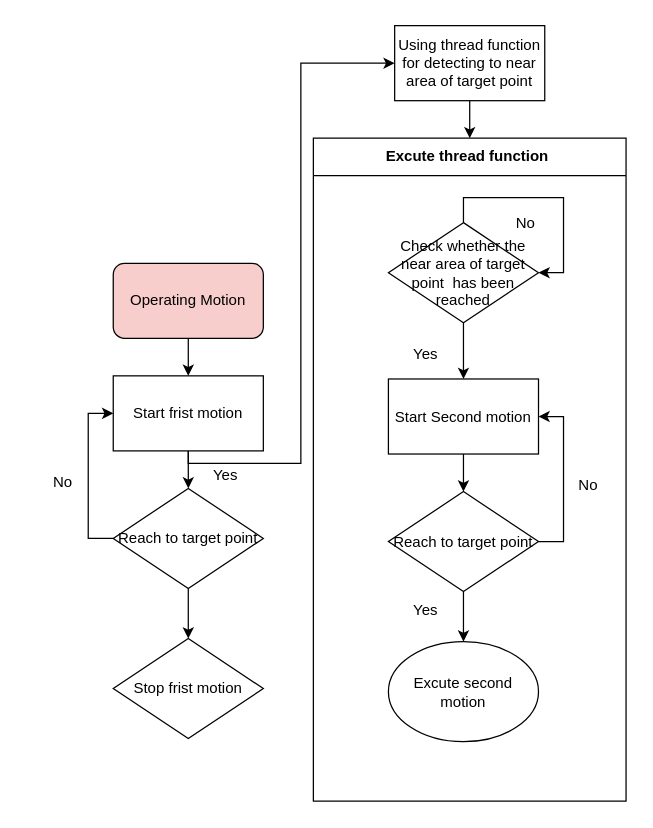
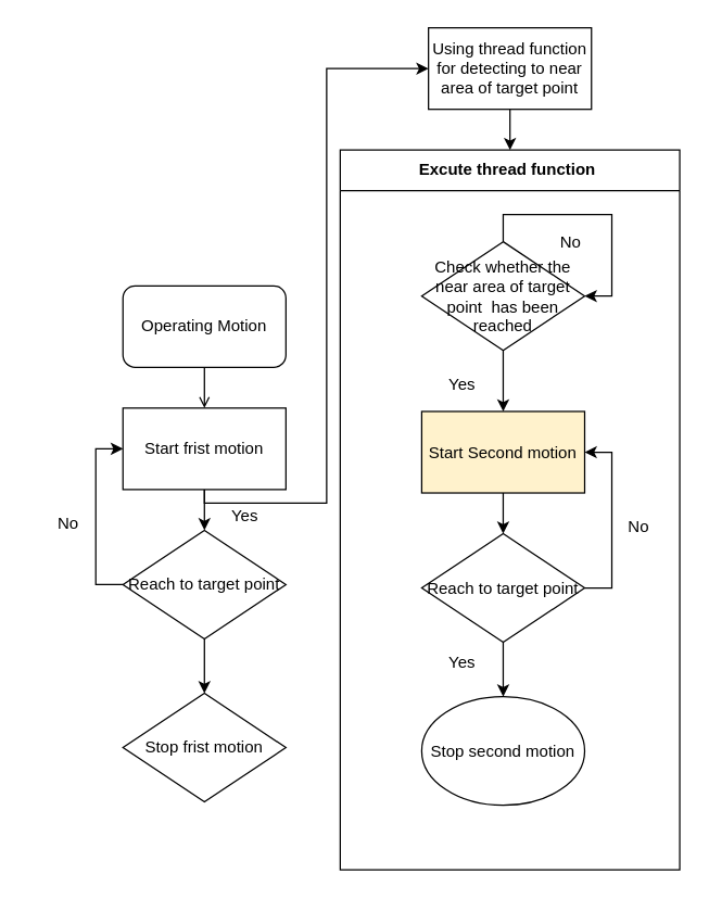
  <mxCell id="0" />
  <mxCell id="1" parent="0" />
  <mxCell id="2" value="" style="edgeStyle=orthogonalEdgeStyle;rounded=0;orthogonalLoop=1;jettySize=auto;html=1;" edge="1" parent="1" source="4" target="9"><mxGeometry relative="1" as="geometry" /></mxCell>
  <mxCell id="3" style="edgeStyle=orthogonalEdgeStyle;rounded=0;orthogonalLoop=1;jettySize=auto;html=1;entryX=0;entryY=0.5;entryDx=0;entryDy=0;" edge="1" parent="1" source="4" target="28"><mxGeometry relative="1" as="geometry"><mxPoint x="330" y="60" as="targetPoint" /><Array as="points"><mxPoint x="150" y="370" /><mxPoint x="240" y="370" /><mxPoint x="240" y="50" /></Array></mxGeometry></mxCell>
  <mxCell id="4" value="Start frist motion" style="rounded=0;whiteSpace=wrap;html=1;" vertex="1" parent="1"><mxGeometry x="90" y="300" width="120" height="60" as="geometry" /></mxCell>
- <mxCell id="5" style="edgeStyle=orthogonalEdgeStyle;rounded=0;orthogonalLoop=1;jettySize=auto;html=1;exitX=0.5;exitY=1;exitDx=0;exitDy=0;entryX=0.5;entryY=0;entryDx=0;entryDy=0;" edge="1" parent="1" source="6" target="4"><mxGeometry relative="1" as="geometry"><mxPoint x="150" y="160" as="targetPoint" /></mxGeometry></mxCell>
- <mxCell id="6" value="Operating Motion" style="rounded=1;whiteSpace=wrap;html=1;fillColor=#f8cecc;" vertex="1" parent="1"><mxGeometry x="90" y="210" width="120" height="60" as="geometry" /></mxCell>
+ <mxCell id="5" style="edgeStyle=orthogonalEdgeStyle;rounded=0;orthogonalLoop=1;jettySize=auto;html=1;exitX=0.5;exitY=1;exitDx=0;exitDy=0;entryX=0.5;entryY=0;entryDx=0;entryDy=0;endArrow=open;" edge="1" parent="1" source="6" target="4"><mxGeometry relative="1" as="geometry"><mxPoint x="150" y="160" as="targetPoint" /></mxGeometry></mxCell>
+ <mxCell id="6" value="Operating Motion" style="rounded=1;whiteSpace=wrap;html=1;" vertex="1" parent="1"><mxGeometry x="90" y="210" width="120" height="60" as="geometry" /></mxCell>
  <mxCell id="7" style="edgeStyle=orthogonalEdgeStyle;rounded=0;orthogonalLoop=1;jettySize=auto;html=1;entryX=0;entryY=0.5;entryDx=0;entryDy=0;exitX=0;exitY=0.5;exitDx=0;exitDy=0;" edge="1" parent="1" source="9" target="4"><mxGeometry relative="1" as="geometry" /></mxCell>
  <mxCell id="8" style="edgeStyle=orthogonalEdgeStyle;rounded=0;orthogonalLoop=1;jettySize=auto;html=1;entryX=0.5;entryY=0;entryDx=0;entryDy=0;" edge="1" parent="1" source="9" target="12"><mxGeometry relative="1" as="geometry" /></mxCell>
  <mxCell id="9" value="Reach to target point" style="rhombus;whiteSpace=wrap;html=1;rounded=0;" vertex="1" parent="1"><mxGeometry x="90" y="390" width="120" height="80" as="geometry" /></mxCell>
  <mxCell id="10" value="Yes" style="text;html=1;strokeColor=none;fillColor=none;align=center;verticalAlign=middle;whiteSpace=wrap;rounded=0;" vertex="1" parent="1"><mxGeometry x="150" y="365" width="60" height="30" as="geometry" /></mxCell>
  <mxCell id="11" value="No" style="text;html=1;strokeColor=none;fillColor=none;align=center;verticalAlign=middle;whiteSpace=wrap;rounded=0;" vertex="1" parent="1"><mxGeometry x="20" y="370" width="60" height="30" as="geometry" /></mxCell>
  <mxCell id="12" value="Stop frist motion" style="rhombus;whiteSpace=wrap;html=1;" vertex="1" parent="1"><mxGeometry x="90" y="510" width="120" height="80" as="geometry" /></mxCell>
  <mxCell id="13" value="Excute thread function&amp;nbsp;" style="swimlane;whiteSpace=wrap;html=1;startSize=30;" vertex="1" parent="1"><mxGeometry x="250" y="110" width="250" height="530" as="geometry" /></mxCell>
  <mxCell id="14" value="Check whether the near area of target point&amp;nbsp; has been reached" style="rhombus;whiteSpace=wrap;html=1;rounded=0;" vertex="1" parent="13"><mxGeometry x="60" y="67.5" width="120" height="80" as="geometry" /></mxCell>
- <mxCell id="15" value="Start Second motion" style="whiteSpace=wrap;html=1;rounded=0;" vertex="1" parent="13"><mxGeometry x="60" y="192.5" width="120" height="60" as="geometry" /></mxCell>
+ <mxCell id="15" value="Start Second motion" style="whiteSpace=wrap;html=1;rounded=0;fillColor=#fff2cc;" vertex="1" parent="13"><mxGeometry x="60" y="192.5" width="120" height="60" as="geometry" /></mxCell>
  <mxCell id="16" value="" style="edgeStyle=orthogonalEdgeStyle;rounded=0;orthogonalLoop=1;jettySize=auto;html=1;exitX=0.5;exitY=1;exitDx=0;exitDy=0;" edge="1" parent="13" source="14" target="15"><mxGeometry relative="1" as="geometry" /></mxCell>
  <mxCell id="17" value="Yes" style="text;html=1;strokeColor=none;fillColor=none;align=center;verticalAlign=middle;whiteSpace=wrap;rounded=0;" vertex="1" parent="13"><mxGeometry x="60" y="157.5" width="60" height="30" as="geometry" /></mxCell>
  <mxCell id="18" style="edgeStyle=orthogonalEdgeStyle;rounded=0;orthogonalLoop=1;jettySize=auto;html=1;entryX=1;entryY=0.5;entryDx=0;entryDy=0;" edge="1" parent="13" source="14" target="14"><mxGeometry relative="1" as="geometry" /></mxCell>
  <mxCell id="19" value="No" style="text;html=1;strokeColor=none;fillColor=none;align=center;verticalAlign=middle;whiteSpace=wrap;rounded=0;" vertex="1" parent="13"><mxGeometry x="140" y="52.5" width="60" height="30" as="geometry" /></mxCell>
  <mxCell id="20" style="edgeStyle=orthogonalEdgeStyle;rounded=0;orthogonalLoop=1;jettySize=auto;html=1;entryX=1;entryY=0.5;entryDx=0;entryDy=0;exitX=1;exitY=0.5;exitDx=0;exitDy=0;" edge="1" parent="13" source="21" target="15"><mxGeometry relative="1" as="geometry" /></mxCell>
  <mxCell id="21" value="Reach to target point" style="rhombus;whiteSpace=wrap;html=1;rounded=0;" vertex="1" parent="13"><mxGeometry x="60" y="282.5" width="120" height="80" as="geometry" /></mxCell>
  <mxCell id="22" style="edgeStyle=orthogonalEdgeStyle;rounded=0;orthogonalLoop=1;jettySize=auto;html=1;entryX=0.5;entryY=0;entryDx=0;entryDy=0;" edge="1" parent="13" source="15" target="21"><mxGeometry relative="1" as="geometry" /></mxCell>
- <mxCell id="23" value="Excute second motion" style="ellipse;whiteSpace=wrap;html=1;" vertex="1" parent="13"><mxGeometry x="60" y="402.5" width="120" height="80" as="geometry" /></mxCell>
+ <mxCell id="23" value="Stop second motion" style="ellipse;whiteSpace=wrap;html=1;" vertex="1" parent="13"><mxGeometry x="60" y="402.5" width="120" height="80" as="geometry" /></mxCell>
  <mxCell id="24" style="edgeStyle=orthogonalEdgeStyle;rounded=0;orthogonalLoop=1;jettySize=auto;html=1;entryX=0.5;entryY=0;entryDx=0;entryDy=0;" edge="1" parent="13" source="21" target="23"><mxGeometry relative="1" as="geometry" /></mxCell>
  <mxCell id="25" value="No" style="text;html=1;strokeColor=none;fillColor=none;align=center;verticalAlign=middle;whiteSpace=wrap;rounded=0;" vertex="1" parent="13"><mxGeometry x="190" y="262.5" width="60" height="30" as="geometry" /></mxCell>
  <mxCell id="26" value="Yes" style="text;html=1;strokeColor=none;fillColor=none;align=center;verticalAlign=middle;whiteSpace=wrap;rounded=0;" vertex="1" parent="13"><mxGeometry x="60" y="362.5" width="60" height="30" as="geometry" /></mxCell>
  <mxCell id="27" style="edgeStyle=orthogonalEdgeStyle;rounded=0;orthogonalLoop=1;jettySize=auto;html=1;" edge="1" parent="1" source="28" target="13"><mxGeometry relative="1" as="geometry" /></mxCell>
  <mxCell id="28" value="Using thread function for detecting to near area of target point" style="rounded=0;whiteSpace=wrap;html=1;" vertex="1" parent="1"><mxGeometry x="315" y="20" width="120" height="60" as="geometry" /></mxCell>
